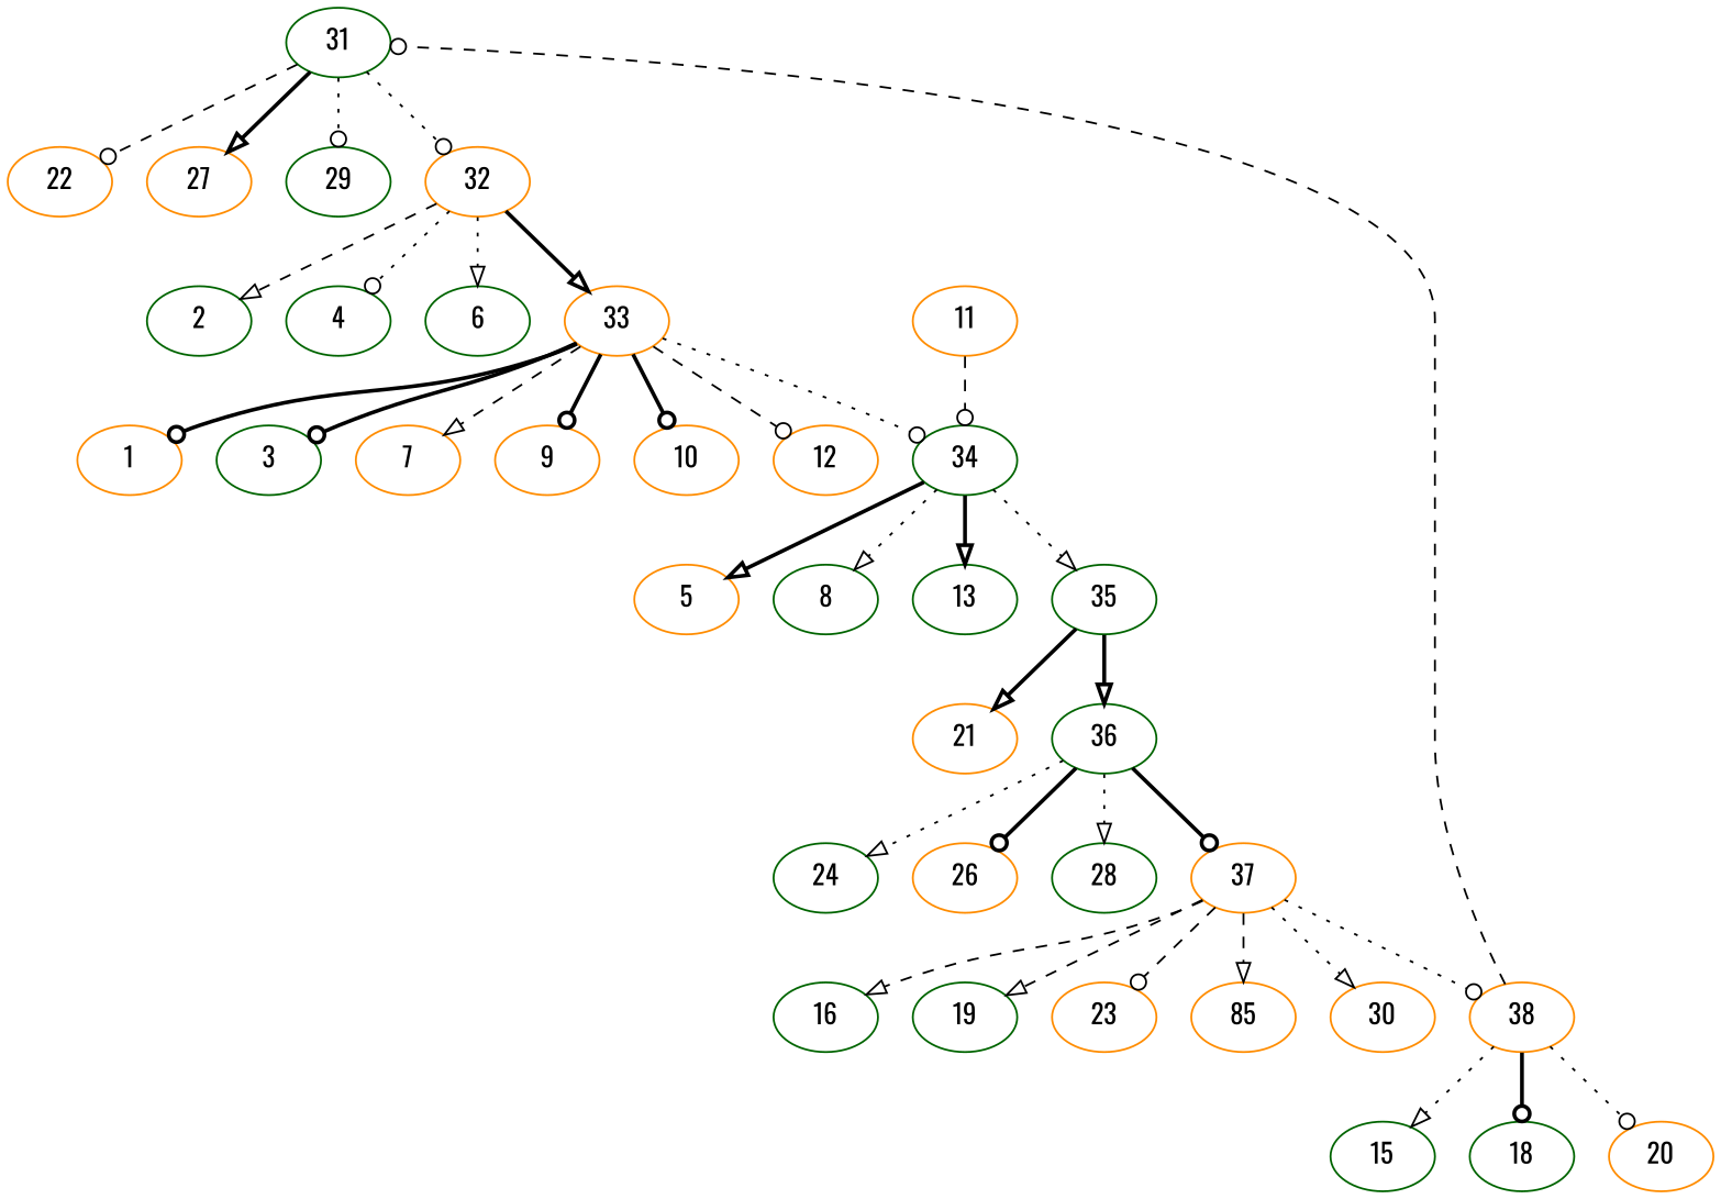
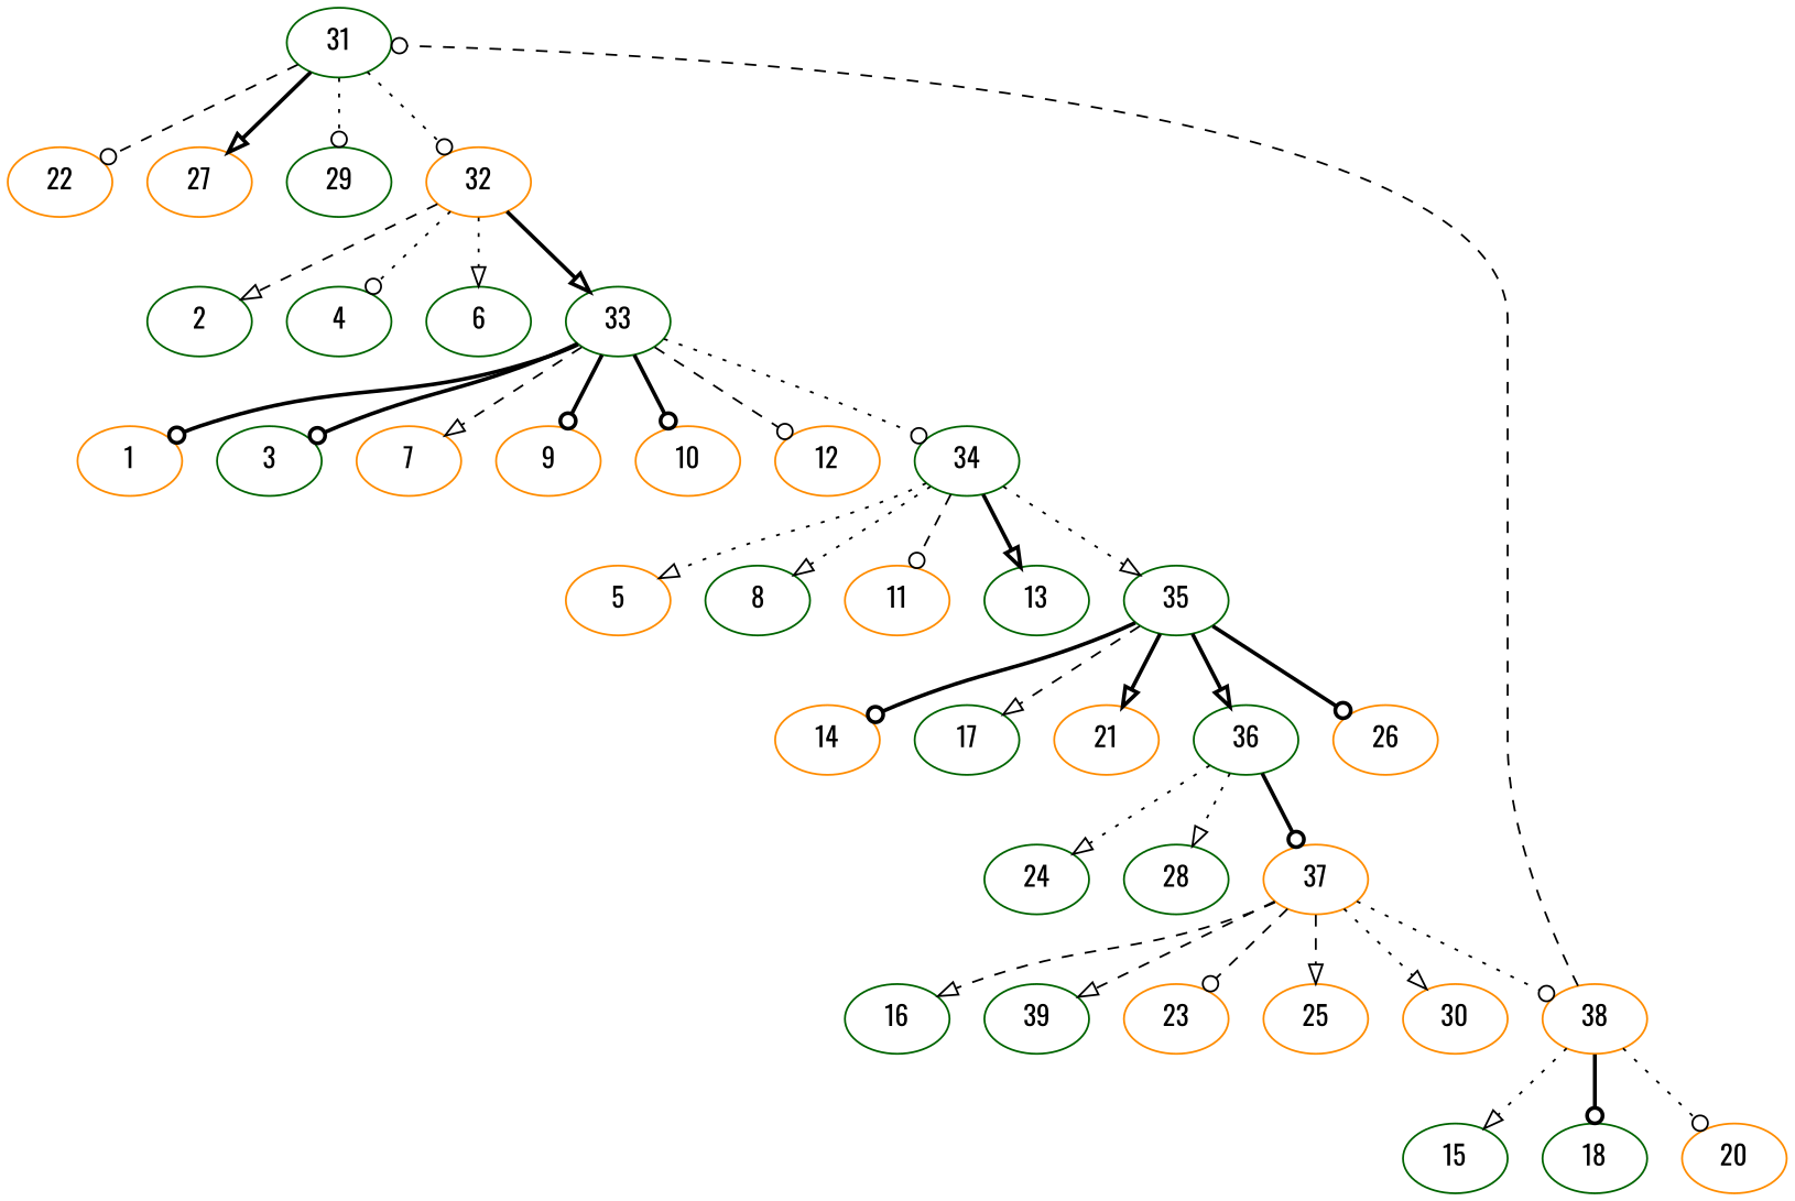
  digraph {
    fontname=Oswald
    node [color=darkorange fontname=Oswald]
    edge [arrowhead=odot fontname=Oswald style=dotted]
    22
    31 [color=darkgreen]
    27
    29 [color=darkgreen]
    32
    2 [color=darkgreen]
    4 [color=darkgreen]
    6 [color=darkgreen]
-   33
+   33 [color=darkgreen]
    1
    3 [color=darkgreen]
    7
    9
    10
    12
    34 [color=darkgreen]
    5
    8 [color=darkgreen]
    11
    13 [color=darkgreen]
    35 [color=darkgreen]
+   14
+   17 [color=darkgreen]
    21
    36 [color=darkgreen]
    24 [color=darkgreen]
    26
    28 [color=darkgreen]
    37
    16 [color=darkgreen]
-   19 [color=darkgreen]
+   19 [color=darkgreen label=39]
    23
-   25 [label=85]
+   25
    30
    38
    15 [color=darkgreen]
    18 [color=darkgreen]
    20
    31 -> 22 [style=dashed]
    31 -> 27 [arrowhead=onormal style=bold]
    31 -> 29
    31 -> 32
    32 -> 2 [arrowhead=onormal style=dashed]
    32 -> 4
    32 -> 6 [arrowhead=onormal]
    32 -> 33 [arrowhead=onormal style=bold]
    33 -> 1 [style=bold]
    33 -> 3 [style=bold]
    33 -> 7 [arrowhead=onormal style=dashed]
    33 -> 9 [style=bold]
    33 -> 10 [style=bold]
    33 -> 12 [style=dashed]
    33 -> 34
-   34 -> 5 [arrowhead=onormal style=bold]
+   34 -> 5 [arrowhead=onormal]
    34 -> 8 [arrowhead=onormal]
-   11 -> 34 [style=dashed]
+   34 -> 11 [style=dashed]
    34 -> 13 [arrowhead=onormal style=bold]
    34 -> 35 [arrowhead=onormal]
+   35 -> 14 [style=bold]
+   35 -> 17 [arrowhead=onormal style=dashed]
    35 -> 21 [arrowhead=onormal style=bold]
    35 -> 36 [arrowhead=onormal style=bold]
    36 -> 24 [arrowhead=onormal]
-   36 -> 26 [style=bold]
+   35 -> 26 [style=bold]
    36 -> 28 [arrowhead=onormal]
    36 -> 37 [style=bold]
    37 -> 16 [arrowhead=onormal style=dashed]
    37 -> 19 [arrowhead=onormal style=dashed]
    37 -> 23 [style=dashed]
    37 -> 25 [arrowhead=onormal style=dashed]
    37 -> 30 [arrowhead=onormal]
    37 -> 38
    38 -> 31 [style=dashed]
    38 -> 15 [arrowhead=onormal]
    38 -> 18 [style=bold]
    38 -> 20
  }
